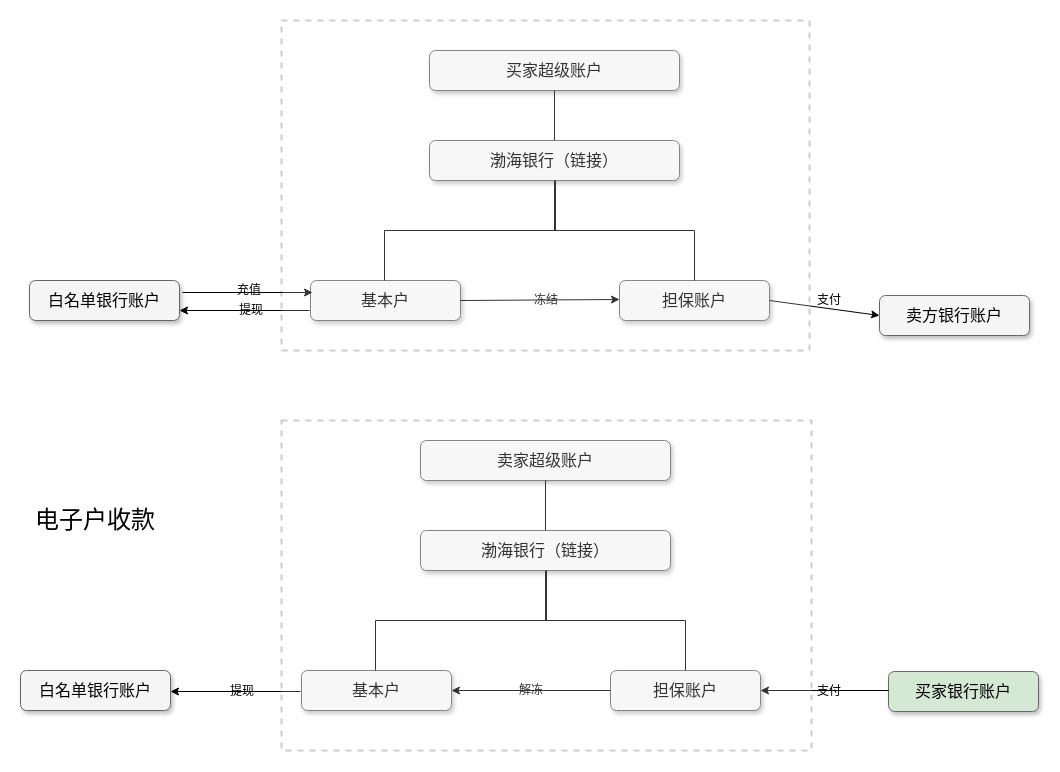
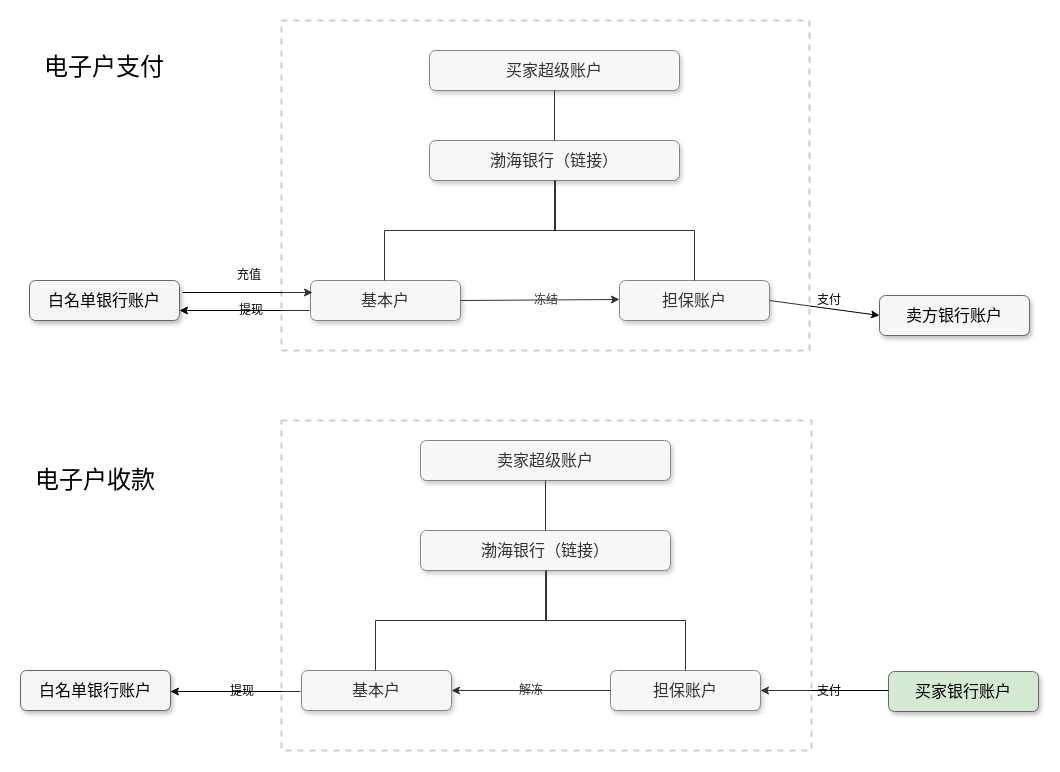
  <mxCell id="0" style=";html=1;" />
  <mxCell id="1" style=";html=1;" parent="0" />
  <mxCell id="2" value="买家超级账户" style="whiteSpace=wrap;html=1;rounded=1;shadow=1;strokeWidth=1;fontSize=16;align=center;fillColor=#f5f5f5;strokeColor=#666666;" parent="1" vertex="1"><mxGeometry x="429" y="50" width="250" height="40" as="geometry" /></mxCell>
  <mxCell id="3" value="渤海银行（链接）" style="whiteSpace=wrap;html=1;rounded=1;shadow=1;strokeWidth=1;fontSize=16;align=center;fillColor=#f5f5f5;strokeColor=#666666;" parent="1" vertex="1"><mxGeometry x="429" y="140" width="250" height="40" as="geometry" /></mxCell>
  <mxCell id="4" value="基本户" style="whiteSpace=wrap;html=1;rounded=1;shadow=1;strokeWidth=1;fontSize=16;align=center;fillColor=#f5f5f5;strokeColor=#666666;" parent="1" vertex="1"><mxGeometry x="310" y="280" width="150" height="40" as="geometry" /></mxCell>
  <mxCell id="5" value="担保账户" style="whiteSpace=wrap;html=1;rounded=1;shadow=1;strokeWidth=1;fontSize=16;align=center;fillColor=#f5f5f5;strokeColor=#666666;" parent="1" vertex="1"><mxGeometry x="619" y="280" width="150" height="40" as="geometry" /></mxCell>
  <mxCell id="6" style="edgeStyle=orthogonalEdgeStyle;html=1;startSize=6;endFill=0;endSize=6;strokeWidth=1;fontSize=16;rounded=0;endArrow=none;" parent="1" source="2" target="3" edge="1"><mxGeometry relative="1" as="geometry" /></mxCell>
  <mxCell id="7" style="edgeStyle=orthogonalEdgeStyle;html=1;startSize=6;endFill=0;endSize=6;strokeWidth=1;fontSize=16;rounded=0;endArrow=none;" parent="1" source="3" target="4" edge="1"><mxGeometry relative="1" as="geometry"><Array as="points"><mxPoint x="555" y="230" /><mxPoint x="384" y="230" /></Array></mxGeometry></mxCell>
  <mxCell id="8" style="edgeStyle=orthogonalEdgeStyle;html=1;startSize=6;endFill=0;endSize=6;strokeWidth=1;fontSize=16;rounded=0;endArrow=none;" parent="1" source="3" target="5" edge="1"><mxGeometry relative="1" as="geometry"><Array as="points"><mxPoint x="554" y="230" /><mxPoint x="694" y="230" /></Array></mxGeometry></mxCell>
  <mxCell id="9" value="白名单银行账户" style="whiteSpace=wrap;html=1;rounded=1;shadow=1;strokeWidth=1;fontSize=16;align=center;fillColor=#f5f5f5;strokeColor=#666666;" vertex="1" parent="1"><mxGeometry x="29" y="280" width="150" height="40" as="geometry" /></mxCell>
  <mxCell id="10" value="" style="endArrow=classic;html=1;entryX=0;entryY=0.5;entryDx=0;entryDy=0;" edge="1" parent="1"><mxGeometry width="50" height="50" relative="1" as="geometry"><mxPoint x="182" y="292" as="sourcePoint" /><mxPoint x="312" y="292" as="targetPoint" /></mxGeometry></mxCell>
  <mxCell id="11" value="" style="endArrow=classic;html=1;entryX=1;entryY=0.75;entryDx=0;entryDy=0;" edge="1" parent="1" target="9"><mxGeometry width="50" height="50" relative="1" as="geometry"><mxPoint x="309" y="310" as="sourcePoint" /><mxPoint x="359" y="260" as="targetPoint" /></mxGeometry></mxCell>
- <mxCell id="12" value="充值" style="rounded=0;whiteSpace=wrap;html=1;gradientColor=#ffffff;strokeWidth=1;strokeColor=#FFFFFF;opacity=0;" vertex="1" parent="1"><mxGeometry x="229" y="280" width="40" height="20" as="geometry" /></mxCell>
+ <mxCell id="12" value="充值" style="rounded=0;whiteSpace=wrap;html=1;gradientColor=#ffffff;strokeWidth=1;strokeColor=#FFFFFF;opacity=0;" vertex="1" parent="1"><mxGeometry x="229" y="265" width="40" height="20" as="geometry" /></mxCell>
  <mxCell id="13" value="提现" style="rounded=0;whiteSpace=wrap;html=1;gradientColor=#ffffff;strokeWidth=1;strokeColor=#FFFFFF;opacity=0;" vertex="1" parent="1"><mxGeometry x="231" y="300" width="40" height="20" as="geometry" /></mxCell>
  <mxCell id="14" value="" style="endArrow=classic;html=1;entryX=0;entryY=0.5;entryDx=0;entryDy=0;exitX=1;exitY=0.5;exitDx=0;exitDy=0;" edge="1" parent="1" source="4"><mxGeometry width="50" height="50" relative="1" as="geometry"><mxPoint x="489" y="299" as="sourcePoint" /><mxPoint x="619" y="299" as="targetPoint" /></mxGeometry></mxCell>
  <mxCell id="15" value="冻结" style="rounded=0;whiteSpace=wrap;html=1;gradientColor=#ffffff;strokeWidth=1;strokeColor=#FFFFFF;opacity=0;" vertex="1" parent="1"><mxGeometry x="526" y="290" width="40" height="20" as="geometry" /></mxCell>
+ <mxCell id="16" value="&lt;font style=&quot;font-size: 24px&quot;&gt;电子户支付&lt;/font&gt;" style="rounded=0;whiteSpace=wrap;html=1;strokeWidth=1;gradientColor=#ffffff;opacity=20;strokeColor=none;fontSize=24;" vertex="1" parent="1"><mxGeometry x="29" y="37" width="150" height="60" as="geometry" /></mxCell>
  <mxCell id="17" value="卖家超级账户" style="whiteSpace=wrap;html=1;rounded=1;shadow=1;strokeWidth=1;fontSize=16;align=center;fillColor=#f5f5f5;strokeColor=#666666;" vertex="1" parent="1"><mxGeometry x="420" y="440" width="250" height="40" as="geometry" /></mxCell>
  <mxCell id="18" value="渤海银行（链接）" style="whiteSpace=wrap;html=1;rounded=1;shadow=1;strokeWidth=1;fontSize=16;align=center;fillColor=#f5f5f5;strokeColor=#666666;" vertex="1" parent="1"><mxGeometry x="420" y="530" width="250" height="40" as="geometry" /></mxCell>
  <mxCell id="19" value="基本户" style="whiteSpace=wrap;html=1;rounded=1;shadow=1;strokeWidth=1;fontSize=16;align=center;fillColor=#f5f5f5;strokeColor=#666666;" vertex="1" parent="1"><mxGeometry x="301" y="670" width="150" height="40" as="geometry" /></mxCell>
  <mxCell id="20" value="担保账户" style="whiteSpace=wrap;html=1;rounded=1;shadow=1;strokeWidth=1;fontSize=16;align=center;fillColor=#f5f5f5;strokeColor=#666666;" vertex="1" parent="1"><mxGeometry x="610" y="670" width="150" height="40" as="geometry" /></mxCell>
  <mxCell id="21" style="edgeStyle=orthogonalEdgeStyle;html=1;startSize=6;endFill=0;endSize=6;strokeWidth=1;fontSize=16;rounded=0;endArrow=none;" edge="1" source="17" target="18" parent="1"><mxGeometry relative="1" as="geometry" /></mxCell>
  <mxCell id="22" style="edgeStyle=orthogonalEdgeStyle;html=1;startSize=6;endFill=0;endSize=6;strokeWidth=1;fontSize=16;rounded=0;endArrow=none;" edge="1" source="18" target="19" parent="1"><mxGeometry relative="1" as="geometry"><Array as="points"><mxPoint x="546" y="620" /><mxPoint x="375" y="620" /></Array></mxGeometry></mxCell>
  <mxCell id="23" style="edgeStyle=orthogonalEdgeStyle;html=1;startSize=6;endFill=0;endSize=6;strokeWidth=1;fontSize=16;rounded=0;endArrow=none;" edge="1" source="18" target="20" parent="1"><mxGeometry relative="1" as="geometry"><Array as="points"><mxPoint x="545" y="620" /><mxPoint x="685" y="620" /></Array></mxGeometry></mxCell>
  <mxCell id="24" value="白名单银行账户" style="whiteSpace=wrap;html=1;rounded=1;shadow=1;strokeWidth=1;fontSize=16;align=center;fillColor=#f5f5f5;strokeColor=#666666;" vertex="1" parent="1"><mxGeometry x="20" y="670" width="150" height="40" as="geometry" /></mxCell>
  <mxCell id="25" value="" style="endArrow=classic;html=1;entryX=1;entryY=0.75;entryDx=0;entryDy=0;" edge="1" parent="1"><mxGeometry width="50" height="50" relative="1" as="geometry"><mxPoint x="300" y="691" as="sourcePoint" /><mxPoint x="170" y="691" as="targetPoint" /></mxGeometry></mxCell>
  <mxCell id="26" value="提现" style="rounded=0;whiteSpace=wrap;html=1;gradientColor=#ffffff;strokeWidth=1;strokeColor=#FFFFFF;opacity=0;" vertex="1" parent="1"><mxGeometry x="222" y="681" width="40" height="20" as="geometry" /></mxCell>
- <mxCell id="27" value="&lt;font style=&quot;font-size: 24px&quot;&gt;电子户收款&lt;/font&gt;" style="rounded=0;whiteSpace=wrap;html=1;strokeWidth=1;gradientColor=#ffffff;opacity=20;strokeColor=none;fontSize=24;" vertex="1" parent="1"><mxGeometry x="20" y="490" width="150" height="60" as="geometry" /></mxCell>
+ <mxCell id="27" value="&lt;font style=&quot;font-size: 24px&quot;&gt;电子户收款&lt;/font&gt;" style="rounded=0;whiteSpace=wrap;html=1;strokeWidth=1;gradientColor=#ffffff;opacity=20;strokeColor=none;fontSize=24;" vertex="1" parent="1"><mxGeometry x="20" y="450" width="150" height="60" as="geometry" /></mxCell>
  <mxCell id="28" value="" style="endArrow=classic;html=1;fontSize=24;entryX=1;entryY=0.5;entryDx=0;entryDy=0;" edge="1" parent="1" target="19"><mxGeometry width="50" height="50" relative="1" as="geometry"><mxPoint x="610" y="690" as="sourcePoint" /><mxPoint x="660" y="640" as="targetPoint" /></mxGeometry></mxCell>
  <mxCell id="29" value="解冻" style="rounded=0;whiteSpace=wrap;html=1;gradientColor=#ffffff;strokeWidth=1;strokeColor=#FFFFFF;opacity=0;" vertex="1" parent="1"><mxGeometry x="511" y="680" width="40" height="20" as="geometry" /></mxCell>
  <mxCell id="30" value="卖方银行账户" style="whiteSpace=wrap;html=1;rounded=1;shadow=1;strokeWidth=1;fontSize=16;align=center;fillColor=#f5f5f5;strokeColor=#666666;" vertex="1" parent="1"><mxGeometry x="879" y="295" width="150" height="40" as="geometry" /></mxCell>
  <mxCell id="31" value="" style="endArrow=classic;html=1;fontSize=24;exitX=1;exitY=0.5;exitDx=0;exitDy=0;entryX=0;entryY=0.5;entryDx=0;entryDy=0;" edge="1" parent="1" source="5" target="30"><mxGeometry width="50" height="50" relative="1" as="geometry"><mxPoint x="929" y="315" as="sourcePoint" /><mxPoint x="859" y="300" as="targetPoint" /></mxGeometry></mxCell>
  <mxCell id="32" value="支付" style="rounded=0;whiteSpace=wrap;html=1;gradientColor=#ffffff;strokeWidth=1;strokeColor=#FFFFFF;opacity=0;" vertex="1" parent="1"><mxGeometry x="809" y="290" width="40" height="20" as="geometry" /></mxCell>
  <mxCell id="33" value="买家银行账户" style="whiteSpace=wrap;html=1;rounded=1;shadow=1;strokeWidth=1;fontSize=16;align=center;fillColor=#d5e8d4;strokeColor=#666666;" vertex="1" parent="1"><mxGeometry x="888" y="671" width="150" height="40" as="geometry" /></mxCell>
  <mxCell id="34" value="支付" style="rounded=0;whiteSpace=wrap;html=1;gradientColor=#ffffff;strokeWidth=1;strokeColor=#FFFFFF;opacity=0;" vertex="1" parent="1"><mxGeometry x="809" y="681" width="40" height="20" as="geometry" /></mxCell>
  <mxCell id="35" value="" style="endArrow=classic;html=1;fontSize=24;entryX=1;entryY=0.5;entryDx=0;entryDy=0;" edge="1" parent="1" target="20"><mxGeometry width="50" height="50" relative="1" as="geometry"><mxPoint x="888" y="690" as="sourcePoint" /><mxPoint x="938" y="640" as="targetPoint" /></mxGeometry></mxCell>
  <mxCell id="36" value="" style="rounded=0;whiteSpace=wrap;html=1;dashed=1;strokeColor=#000000;strokeWidth=2;gradientColor=#ffffff;fontSize=24;opacity=20;" vertex="1" parent="1"><mxGeometry x="281" y="420" width="530" height="330" as="geometry" /></mxCell>
  <mxCell id="37" value="" style="rounded=0;whiteSpace=wrap;html=1;dashed=1;strokeColor=#000000;strokeWidth=2;gradientColor=#ffffff;fontSize=24;opacity=20;" vertex="1" parent="1"><mxGeometry x="281" y="20" width="528" height="330" as="geometry" /></mxCell>
